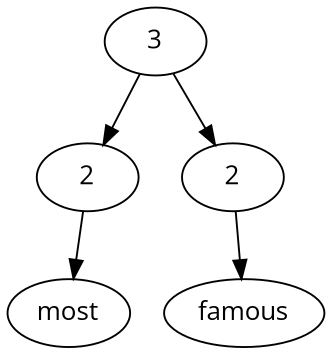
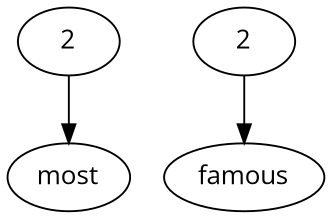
  digraph {
    fontname="Open Sans"
    node [fontname="Open Sans"]
    edge [fontname="Open Sans"]
-   n1 [label=3]
    n2 [label=2]
    n3 [label=2]
    n4 [label=most]
    n5 [label=famous]
-   n1 -> n2
-   n1 -> n3
    n2 -> n4
    n3 -> n5
  }
